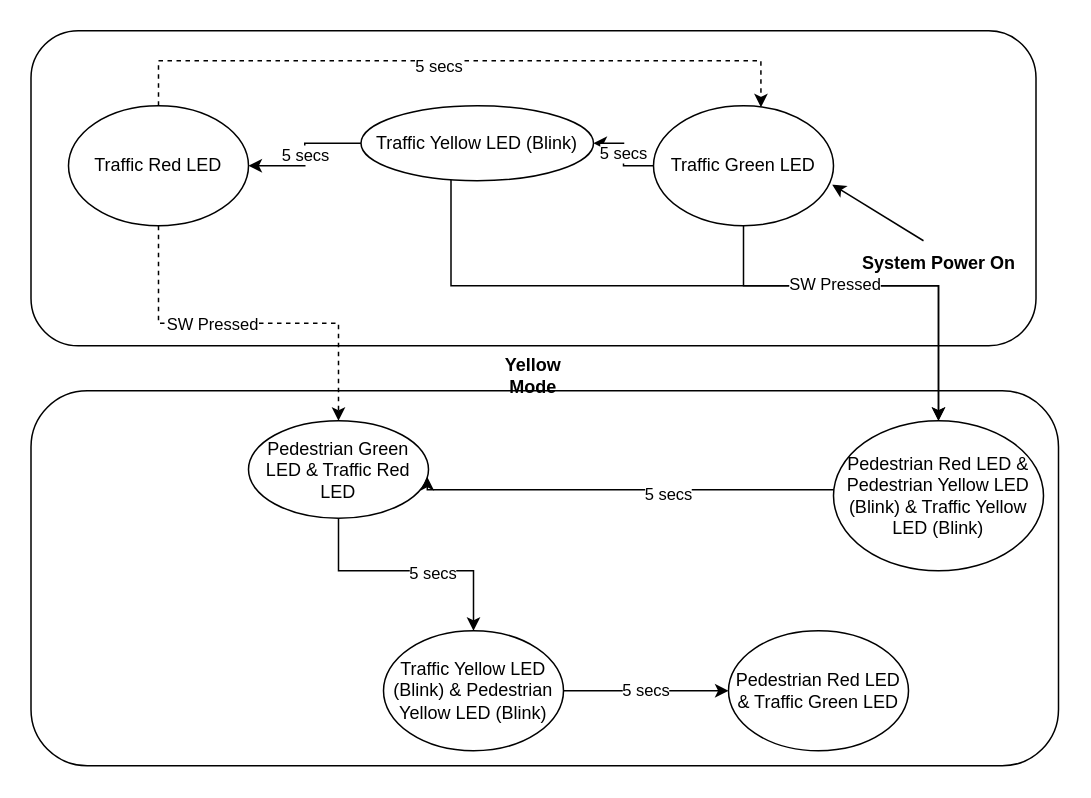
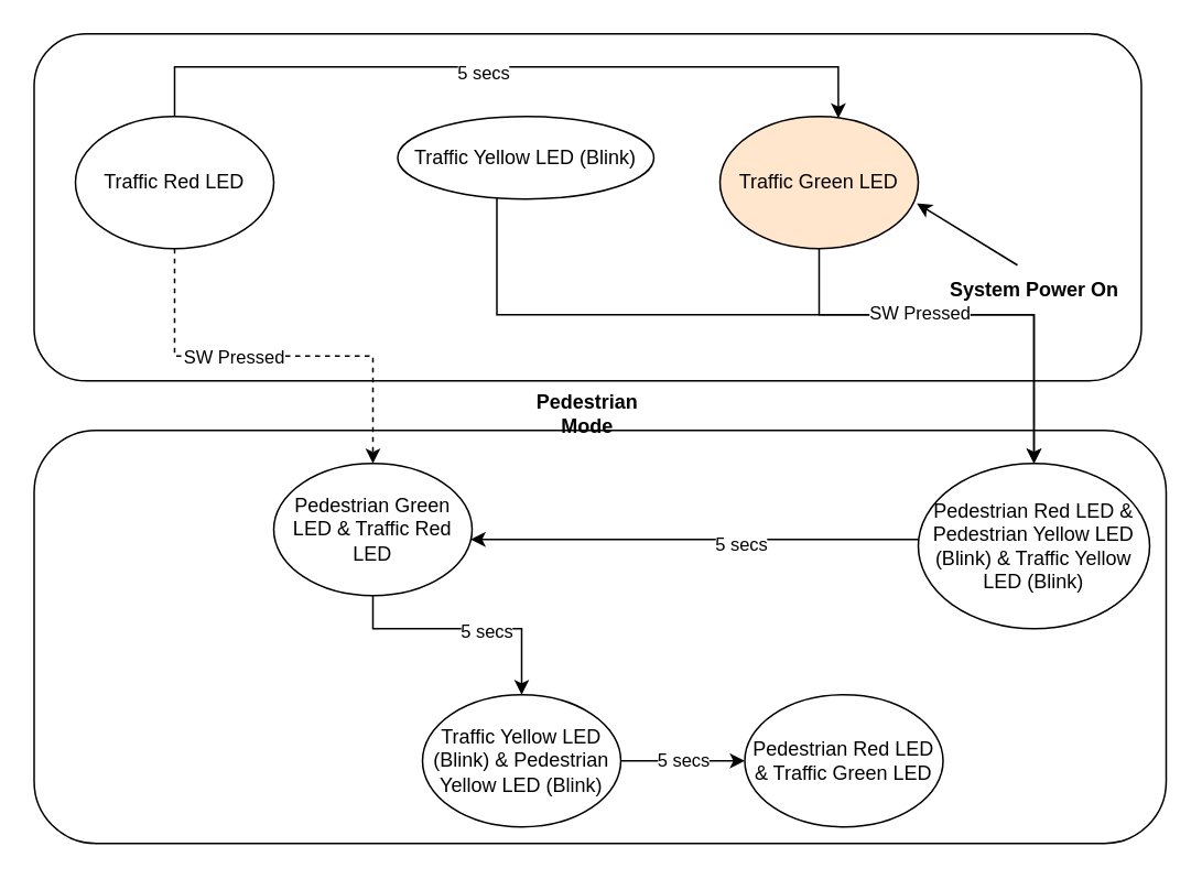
  <mxCell id="0" />
  <mxCell id="1" parent="0" />
  <mxCell id="2" value="" style="rounded=1;whiteSpace=wrap;html=1;fillColor=none;" vertex="1" parent="1"><mxGeometry x="20" y="260" width="685" height="250" as="geometry" /></mxCell>
  <mxCell id="3" value="" style="rounded=1;whiteSpace=wrap;html=1;fillColor=none;" vertex="1" parent="1"><mxGeometry x="20" y="20" width="670" height="210" as="geometry" /></mxCell>
- <mxCell id="4" style="edgeStyle=orthogonalEdgeStyle;rounded=0;orthogonalLoop=1;jettySize=auto;html=1;entryX=0.597;entryY=0.013;entryDx=0;entryDy=0;entryPerimeter=0;dashed=1;" edge="1" parent="1" source="8" target="15"><mxGeometry relative="1" as="geometry"><Array as="points"><mxPoint x="105" y="40" /><mxPoint x="507" y="40" /></Array></mxGeometry></mxCell>
+ <mxCell id="4" style="edgeStyle=orthogonalEdgeStyle;rounded=0;orthogonalLoop=1;jettySize=auto;html=1;entryX=0.597;entryY=0.013;entryDx=0;entryDy=0;entryPerimeter=0;" edge="1" parent="1" source="8" target="15"><mxGeometry relative="1" as="geometry"><Array as="points"><mxPoint x="105" y="40" /><mxPoint x="507" y="40" /></Array></mxGeometry></mxCell>
  <mxCell id="5" value="5 secs" style="edgeLabel;html=1;align=center;verticalAlign=middle;resizable=0;points=[];" vertex="1" connectable="0" parent="4"><mxGeometry x="-0.068" y="-3" relative="1" as="geometry"><mxPoint as="offset" /></mxGeometry></mxCell>
  <mxCell id="6" style="edgeStyle=orthogonalEdgeStyle;rounded=0;orthogonalLoop=1;jettySize=auto;html=1;dashed=1;" edge="1" parent="1" source="8" target="21"><mxGeometry relative="1" as="geometry" /></mxCell>
  <mxCell id="7" value="SW Pressed" style="edgeLabel;html=1;align=center;verticalAlign=middle;resizable=0;points=[];" vertex="1" connectable="0" parent="6"><mxGeometry x="-0.2" relative="1" as="geometry"><mxPoint as="offset" /></mxGeometry></mxCell>
  <mxCell id="8" value="Traffic Red LED" style="ellipse;whiteSpace=wrap;html=1;" vertex="1" parent="1"><mxGeometry x="45" y="70" width="120" height="80" as="geometry" /></mxCell>
- <mxCell id="9" value="5 secs" style="edgeStyle=orthogonalEdgeStyle;rounded=0;orthogonalLoop=1;jettySize=auto;html=1;" edge="1" parent="1" source="11" target="8"><mxGeometry relative="1" as="geometry" /></mxCell>
  <mxCell id="10" style="edgeStyle=orthogonalEdgeStyle;rounded=0;orthogonalLoop=1;jettySize=auto;html=1;entryX=0.5;entryY=0;entryDx=0;entryDy=0;" edge="1" parent="1" source="11" target="27"><mxGeometry relative="1" as="geometry"><Array as="points"><mxPoint x="300" y="190" /><mxPoint x="625" y="190" /></Array></mxGeometry></mxCell>
  <mxCell id="11" value="Traffic Yellow LED (Blink)" style="ellipse;whiteSpace=wrap;html=1;" vertex="1" parent="1"><mxGeometry x="240" y="70" width="155" height="50" as="geometry" /></mxCell>
- <mxCell id="12" value="5 secs" style="edgeStyle=orthogonalEdgeStyle;rounded=0;orthogonalLoop=1;jettySize=auto;html=1;" edge="1" parent="1" source="15" target="11"><mxGeometry relative="1" as="geometry" /></mxCell>
  <mxCell id="13" style="edgeStyle=orthogonalEdgeStyle;rounded=0;orthogonalLoop=1;jettySize=auto;html=1;" edge="1" parent="1" source="15" target="27"><mxGeometry relative="1" as="geometry"><Array as="points"><mxPoint x="495" y="190" /><mxPoint x="625" y="190" /></Array></mxGeometry></mxCell>
  <mxCell id="14" value="SW Pressed" style="edgeLabel;html=1;align=center;verticalAlign=middle;resizable=0;points=[];" vertex="1" connectable="0" parent="13"><mxGeometry x="-0.438" y="2" relative="1" as="geometry"><mxPoint x="27" as="offset" /></mxGeometry></mxCell>
- <mxCell id="15" value="Traffic Green LED" style="ellipse;whiteSpace=wrap;html=1;" vertex="1" parent="1"><mxGeometry x="435" y="70" width="120" height="80" as="geometry" /></mxCell>
+ <mxCell id="15" value="Traffic Green LED" style="ellipse;whiteSpace=wrap;html=1;fillColor=#ffe6cc;" vertex="1" parent="1"><mxGeometry x="435" y="70" width="120" height="80" as="geometry" /></mxCell>
  <mxCell id="16" value="" style="endArrow=classic;html=1;rounded=0;entryX=0.993;entryY=0.658;entryDx=0;entryDy=0;entryPerimeter=0;" edge="1" parent="1" target="15"><mxGeometry width="50" height="50" relative="1" as="geometry"><mxPoint x="615" y="160" as="sourcePoint" /><mxPoint x="565" y="110" as="targetPoint" /></mxGeometry></mxCell>
  <mxCell id="17" value="System Power On" style="text;html=1;resizable=0;autosize=1;align=center;verticalAlign=middle;points=[];fillColor=none;strokeColor=none;rounded=0;fontStyle=1" vertex="1" parent="1"><mxGeometry x="560" y="160" width="130" height="30" as="geometry" /></mxCell>
- <mxCell id="18" value="Yellow Mode" style="text;html=1;strokeColor=none;fillColor=none;align=center;verticalAlign=middle;whiteSpace=wrap;rounded=0;fontStyle=1" vertex="1" parent="1"><mxGeometry x="325" y="235" width="60" height="30" as="geometry" /></mxCell>
+ <mxCell id="18" value="Pedestrian Mode" style="text;html=1;strokeColor=none;fillColor=none;align=center;verticalAlign=middle;whiteSpace=wrap;rounded=0;fontStyle=1" vertex="1" parent="1"><mxGeometry x="325" y="235" width="60" height="30" as="geometry" /></mxCell>
  <mxCell id="19" style="edgeStyle=orthogonalEdgeStyle;rounded=0;orthogonalLoop=1;jettySize=auto;html=1;exitX=0.5;exitY=1;exitDx=0;exitDy=0;" edge="1" parent="1" source="21" target="23"><mxGeometry relative="1" as="geometry"><Array as="points"><mxPoint x="225" y="380" /><mxPoint x="315" y="380" /></Array></mxGeometry></mxCell>
  <mxCell id="20" value="5 secs" style="edgeLabel;html=1;align=center;verticalAlign=middle;resizable=0;points=[];" vertex="1" connectable="0" parent="19"><mxGeometry x="0.175" y="-1" relative="1" as="geometry"><mxPoint as="offset" /></mxGeometry></mxCell>
- <mxCell id="21" value="Pedestrian Green LED &amp;amp; Traffic Red LED" style="ellipse;whiteSpace=wrap;html=1;" vertex="1" parent="1"><mxGeometry x="165" y="280" width="120" height="65" as="geometry" /></mxCell>
+ <mxCell id="21" value="Pedestrian Green LED &amp;amp; Traffic Red LED" style="ellipse;whiteSpace=wrap;html=1;" vertex="1" parent="1"><mxGeometry x="165" y="280" width="120" height="80" as="geometry" /></mxCell>
  <mxCell id="22" value="5 secs" style="edgeStyle=orthogonalEdgeStyle;rounded=0;orthogonalLoop=1;jettySize=auto;html=1;" edge="1" parent="1" source="23" target="24"><mxGeometry relative="1" as="geometry" /></mxCell>
  <mxCell id="23" value="Traffic Yellow LED (Blink) &amp;amp; Pedestrian Yellow LED (Blink)" style="ellipse;whiteSpace=wrap;html=1;" vertex="1" parent="1"><mxGeometry x="255" y="420" width="120" height="80" as="geometry" /></mxCell>
- <mxCell id="24" value="Pedestrian Red LED &amp;amp; Traffic Green LED" style="ellipse;whiteSpace=wrap;html=1;" vertex="1" parent="1"><mxGeometry x="485" y="420" width="120" height="80" as="geometry" /></mxCell>
+ <mxCell id="24" value="Pedestrian Red LED &amp;amp; Traffic Green LED" style="ellipse;whiteSpace=wrap;html=1;" vertex="1" parent="1"><mxGeometry x="450" y="420" width="120" height="80" as="geometry" /></mxCell>
  <mxCell id="25" style="edgeStyle=orthogonalEdgeStyle;rounded=0;orthogonalLoop=1;jettySize=auto;html=1;entryX=0.993;entryY=0.575;entryDx=0;entryDy=0;entryPerimeter=0;" edge="1" parent="1" source="27" target="21"><mxGeometry relative="1" as="geometry"><Array as="points"><mxPoint x="495" y="326" /><mxPoint x="495" y="326" /></Array></mxGeometry></mxCell>
  <mxCell id="26" value="5 secs" style="edgeLabel;html=1;align=center;verticalAlign=middle;resizable=0;points=[];" vertex="1" connectable="0" parent="25"><mxGeometry x="-0.205" y="2" relative="1" as="geometry"><mxPoint as="offset" /></mxGeometry></mxCell>
  <mxCell id="27" value="Pedestrian Red LED &amp;amp; Pedestrian Yellow LED (Blink) &amp;amp; Traffic Yellow LED (Blink)" style="ellipse;whiteSpace=wrap;html=1;" vertex="1" parent="1"><mxGeometry x="555" y="280" width="140" height="100" as="geometry" /></mxCell>
